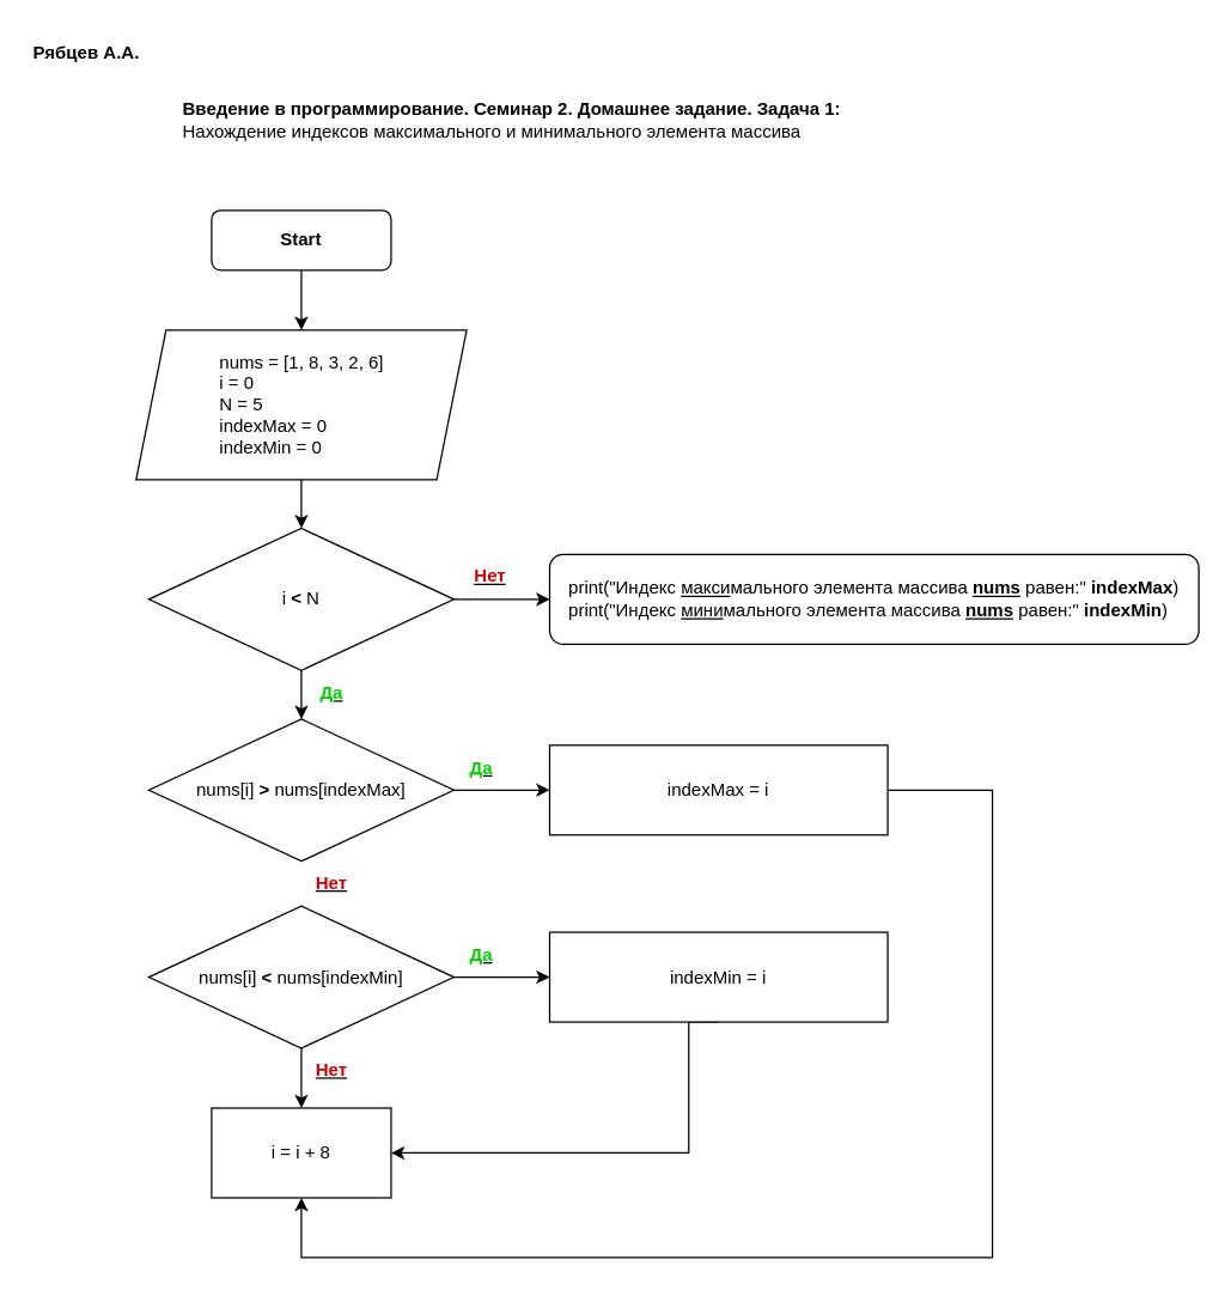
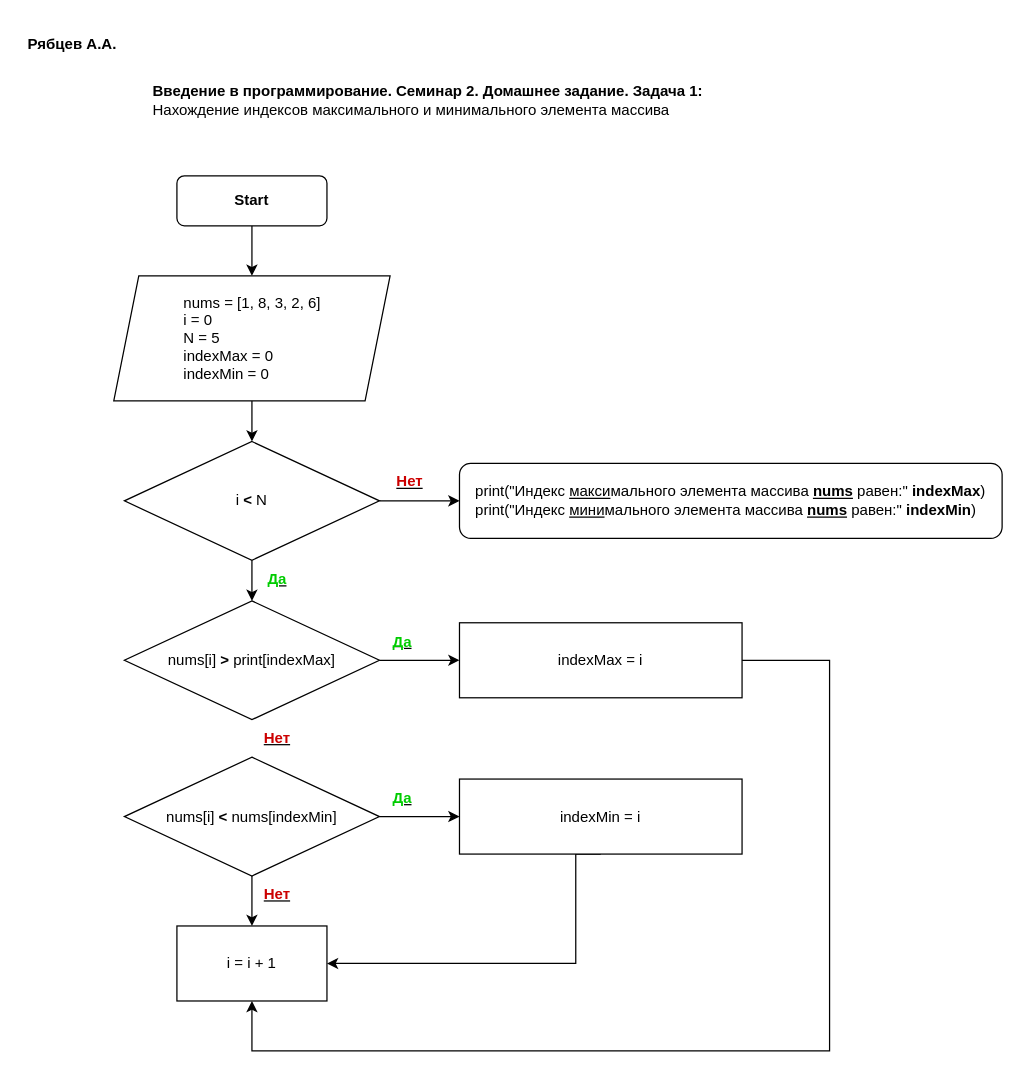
  <mxCell id="0" />
  <mxCell id="1" parent="0" />
  <mxCell id="2" value="&lt;b&gt;Введение в программирование. Семинар 2. Домашнее задание. Задача 1:&lt;br&gt;&lt;/b&gt;&lt;div&gt;&lt;div&gt;Нахождение индексов максимального и минимального элемента&amp;nbsp;&lt;span style=&quot;background-color: initial;&quot;&gt;массива&lt;/span&gt;&lt;/div&gt;&lt;/div&gt;" style="text;html=1;align=left;verticalAlign=middle;resizable=0;points=[];autosize=1;strokeColor=none;fillColor=none;" parent="1" vertex="1"><mxGeometry x="120" y="60" width="460" height="40" as="geometry" /></mxCell>
  <mxCell id="3" value="&lt;b&gt;Рябцев А.А.&lt;/b&gt;" style="text;html=1;align=left;verticalAlign=middle;resizable=0;points=[];autosize=1;strokeColor=none;fillColor=none;" parent="1" vertex="1"><mxGeometry x="20" y="20" width="90" height="30" as="geometry" /></mxCell>
  <mxCell id="4" value="" style="edgeStyle=orthogonalEdgeStyle;rounded=0;orthogonalLoop=1;jettySize=auto;html=1;" edge="1" parent="1" source="5" target="8"><mxGeometry relative="1" as="geometry" /></mxCell>
  <mxCell id="5" value="&lt;b&gt;Start&lt;/b&gt;" style="rounded=1;whiteSpace=wrap;html=1;fontSize=12;glass=0;strokeWidth=1;shadow=0;" vertex="1" parent="1"><mxGeometry x="141" y="140" width="120" height="40" as="geometry" /></mxCell>
  <mxCell id="6" value="&lt;div style=&quot;text-align: justify;&quot;&gt;&lt;span style=&quot;background-color: initial;&quot;&gt;print(&quot;Индекс &lt;u&gt;макси&lt;/u&gt;мального элемента массива &lt;u style=&quot;font-weight: bold;&quot;&gt;nums&lt;/u&gt;&amp;nbsp;равен:&quot; &lt;b&gt;indexMax&lt;/b&gt;)&lt;/span&gt;&lt;/div&gt;&lt;span style=&quot;border-color: var(--border-color);&quot;&gt;&lt;div style=&quot;text-align: justify;&quot;&gt;&lt;span style=&quot;background-color: initial; border-color: var(--border-color);&quot;&gt;print(&quot;Индекс &lt;u&gt;мини&lt;/u&gt;мального элемента массива &lt;u style=&quot;font-weight: bold;&quot;&gt;nums&lt;/u&gt;&amp;nbsp;равен:&quot; &lt;b&gt;indexMin&lt;/b&gt;)&lt;/span&gt;&lt;/div&gt;&lt;/span&gt;" style="rounded=1;whiteSpace=wrap;html=1;fontSize=12;glass=0;strokeWidth=1;shadow=0;" vertex="1" parent="1"><mxGeometry x="367" y="370" width="434" height="60" as="geometry" /></mxCell>
  <mxCell id="7" value="" style="edgeStyle=orthogonalEdgeStyle;rounded=0;orthogonalLoop=1;jettySize=auto;html=1;" edge="1" parent="1" source="8" target="19"><mxGeometry relative="1" as="geometry" /></mxCell>
  <mxCell id="8" value="&lt;div style=&quot;text-align: justify;&quot;&gt;&lt;span style=&quot;background-color: initial;&quot;&gt;nums = [1, 8, 3, 2, 6]&lt;/span&gt;&lt;/div&gt;&lt;div style=&quot;text-align: justify;&quot;&gt;&lt;span style=&quot;background-color: initial;&quot;&gt;i = 0&lt;/span&gt;&lt;/div&gt;&lt;div style=&quot;text-align: justify;&quot;&gt;&lt;span style=&quot;background-color: initial;&quot;&gt;N = 5&lt;/span&gt;&lt;/div&gt;&lt;div style=&quot;text-align: justify;&quot;&gt;&lt;span style=&quot;background-color: initial;&quot;&gt;indexMax = 0&lt;/span&gt;&lt;/div&gt;&lt;div style=&quot;text-align: justify;&quot;&gt;&lt;span style=&quot;background-color: initial;&quot;&gt;indexMin = 0&lt;/span&gt;&lt;/div&gt;" style="shape=parallelogram;perimeter=parallelogramPerimeter;whiteSpace=wrap;html=1;fixedSize=1;" vertex="1" parent="1"><mxGeometry x="90.5" y="220" width="221" height="100" as="geometry" /></mxCell>
  <mxCell id="9" value="&lt;b&gt;&lt;u&gt;&lt;font color=&quot;#00cc00&quot;&gt;Да&lt;/font&gt;&lt;/u&gt;&lt;/b&gt;" style="text;html=1;align=center;verticalAlign=middle;resizable=0;points=[];autosize=1;strokeColor=none;fillColor=none;" vertex="1" parent="1"><mxGeometry x="201" y="447.5" width="40" height="30" as="geometry" /></mxCell>
  <mxCell id="10" value="&lt;b&gt;&lt;u&gt;&lt;font color=&quot;#cc0000&quot;&gt;Нет&lt;/font&gt;&lt;/u&gt;&lt;/b&gt;" style="text;html=1;align=center;verticalAlign=middle;resizable=0;points=[];autosize=1;strokeColor=none;fillColor=none;" vertex="1" parent="1"><mxGeometry x="307" y="370" width="40" height="30" as="geometry" /></mxCell>
  <mxCell id="11" value="&lt;b&gt;&lt;u&gt;&lt;font color=&quot;#cc0000&quot;&gt;Нет&lt;/font&gt;&lt;/u&gt;&lt;/b&gt;" style="text;html=1;align=center;verticalAlign=middle;resizable=0;points=[];autosize=1;strokeColor=none;fillColor=none;" vertex="1" parent="1"><mxGeometry x="201" y="575" width="40" height="30" as="geometry" /></mxCell>
  <mxCell id="12" style="edgeStyle=orthogonalEdgeStyle;rounded=0;orthogonalLoop=1;jettySize=auto;html=1;entryX=0.5;entryY=1;entryDx=0;entryDy=0;exitX=1;exitY=0.5;exitDx=0;exitDy=0;" edge="1" parent="1" source="25" target="13"><mxGeometry relative="1" as="geometry"><mxPoint x="613" y="500" as="sourcePoint" /><Array as="points"><mxPoint x="663" y="528" /><mxPoint x="663" y="840" /><mxPoint x="201" y="840" /></Array></mxGeometry></mxCell>
- <mxCell id="13" value="i = i + 8" style="rounded=0;whiteSpace=wrap;html=1;" vertex="1" parent="1"><mxGeometry x="141" y="740" width="120" height="60" as="geometry" /></mxCell>
+ <mxCell id="13" value="i = i + 1" style="rounded=0;whiteSpace=wrap;html=1;" vertex="1" parent="1"><mxGeometry x="141" y="740" width="120" height="60" as="geometry" /></mxCell>
  <mxCell id="14" style="edgeStyle=orthogonalEdgeStyle;rounded=0;orthogonalLoop=1;jettySize=auto;html=1;entryX=1;entryY=0.5;entryDx=0;entryDy=0;exitX=0.5;exitY=1;exitDx=0;exitDy=0;" edge="1" parent="1" source="24" target="13"><mxGeometry relative="1" as="geometry"><mxPoint x="473" y="730" as="sourcePoint" /><Array as="points"><mxPoint x="460" y="770" /></Array></mxGeometry></mxCell>
  <mxCell id="15" value="" style="edgeStyle=orthogonalEdgeStyle;rounded=0;orthogonalLoop=1;jettySize=auto;html=1;" edge="1" parent="1" source="16" target="25"><mxGeometry relative="1" as="geometry" /></mxCell>
- <mxCell id="16" value="nums[i] &lt;b&gt;&amp;gt;&lt;/b&gt;&amp;nbsp;nums[indexMax]" style="rhombus;whiteSpace=wrap;html=1;" vertex="1" parent="1"><mxGeometry x="99" y="480" width="204" height="95" as="geometry" /></mxCell>
+ <mxCell id="16" value="nums[i] &lt;b&gt;&amp;gt;&lt;/b&gt;&amp;nbsp;print[indexMax]" style="rhombus;whiteSpace=wrap;html=1;" vertex="1" parent="1"><mxGeometry x="99" y="480" width="204" height="95" as="geometry" /></mxCell>
  <mxCell id="17" value="" style="edgeStyle=orthogonalEdgeStyle;rounded=0;orthogonalLoop=1;jettySize=auto;html=1;" edge="1" parent="1" source="19" target="6"><mxGeometry relative="1" as="geometry" /></mxCell>
  <mxCell id="18" value="" style="edgeStyle=orthogonalEdgeStyle;rounded=0;orthogonalLoop=1;jettySize=auto;html=1;" edge="1" parent="1" source="19" target="16"><mxGeometry relative="1" as="geometry" /></mxCell>
  <mxCell id="19" value="i &lt;b&gt;&amp;lt;&lt;/b&gt; N" style="rhombus;whiteSpace=wrap;html=1;" vertex="1" parent="1"><mxGeometry x="99" y="352.5" width="204" height="95" as="geometry" /></mxCell>
  <mxCell id="20" value="" style="edgeStyle=orthogonalEdgeStyle;rounded=0;orthogonalLoop=1;jettySize=auto;html=1;" edge="1" parent="1" source="22" target="13"><mxGeometry relative="1" as="geometry" /></mxCell>
  <mxCell id="21" value="" style="edgeStyle=orthogonalEdgeStyle;rounded=0;orthogonalLoop=1;jettySize=auto;html=1;" edge="1" parent="1" source="22" target="24"><mxGeometry relative="1" as="geometry" /></mxCell>
  <mxCell id="22" value="nums[i] &lt;b&gt;&amp;lt;&lt;/b&gt;&amp;nbsp;nums[indexMin]" style="rhombus;whiteSpace=wrap;html=1;" vertex="1" parent="1"><mxGeometry x="99" y="605" width="204" height="95" as="geometry" /></mxCell>
  <mxCell id="23" value="&lt;b&gt;&lt;u&gt;&lt;font color=&quot;#cc0000&quot;&gt;Нет&lt;/font&gt;&lt;/u&gt;&lt;/b&gt;" style="text;html=1;align=center;verticalAlign=middle;resizable=0;points=[];autosize=1;strokeColor=none;fillColor=none;" vertex="1" parent="1"><mxGeometry x="201" y="700" width="40" height="30" as="geometry" /></mxCell>
  <mxCell id="24" value="&lt;span style=&quot;text-align: justify;&quot;&gt;indexMin = i&lt;/span&gt;" style="rounded=0;whiteSpace=wrap;html=1;" vertex="1" parent="1"><mxGeometry x="367" y="622.5" width="226" height="60" as="geometry" /></mxCell>
  <mxCell id="25" value="&lt;div style=&quot;text-align: justify;&quot;&gt;indexMax = i&lt;/div&gt;" style="rounded=0;whiteSpace=wrap;html=1;" vertex="1" parent="1"><mxGeometry x="367" y="497.5" width="226" height="60" as="geometry" /></mxCell>
  <mxCell id="26" value="&lt;b&gt;&lt;u&gt;&lt;font color=&quot;#00cc00&quot;&gt;Да&lt;/font&gt;&lt;/u&gt;&lt;/b&gt;" style="text;html=1;align=center;verticalAlign=middle;resizable=0;points=[];autosize=1;strokeColor=none;fillColor=none;" vertex="1" parent="1"><mxGeometry x="301" y="497.5" width="40" height="30" as="geometry" /></mxCell>
  <mxCell id="27" value="&lt;b&gt;&lt;u&gt;&lt;font color=&quot;#00cc00&quot;&gt;Да&lt;/font&gt;&lt;/u&gt;&lt;/b&gt;" style="text;html=1;align=center;verticalAlign=middle;resizable=0;points=[];autosize=1;strokeColor=none;fillColor=none;" vertex="1" parent="1"><mxGeometry x="301" y="622.5" width="40" height="30" as="geometry" /></mxCell>
